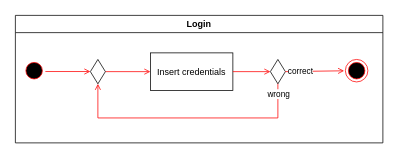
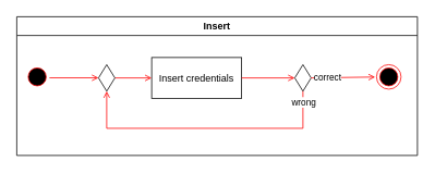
  <mxCell id="0" />
  <mxCell id="1" parent="0" />
- <mxCell id="2" value="Login" style="swimlane;whiteSpace=wrap" parent="1" vertex="1"><mxGeometry x="20" y="20" width="490" height="170" as="geometry" /></mxCell>
+ <mxCell id="2" value="Insert" style="swimlane;whiteSpace=wrap" parent="1" vertex="1"><mxGeometry x="20" y="20" width="490" height="170" as="geometry" /></mxCell>
  <mxCell id="3" value="" style="ellipse;shape=startState;fillColor=#000000;strokeColor=#ff0000;" parent="2" vertex="1"><mxGeometry x="10" y="58.75" width="30" height="30" as="geometry" /></mxCell>
- <mxCell id="4" value="Insert credentials" style="" parent="2" vertex="1"><mxGeometry x="180" y="50" width="110" height="50" as="geometry" /></mxCell>
+ <mxCell id="4" value="Insert credentials" style="" parent="2" vertex="1"><mxGeometry x="165" y="50" width="110" height="50" as="geometry" /></mxCell>
  <mxCell id="5" value="" style="endArrow=open;strokeColor=#FF0000;endFill=1;rounded=0;exitX=1;exitY=0.5;exitDx=0;exitDy=0;entryX=0;entryY=0.5;entryDx=0;entryDy=0;" parent="2" source="7" target="4" edge="1"><mxGeometry relative="1" as="geometry"><mxPoint x="115" y="106.75" as="sourcePoint" /><mxPoint x="115.5" y="128.75" as="targetPoint" /></mxGeometry></mxCell>
  <mxCell id="6" value="" style="endArrow=open;strokeColor=#FF0000;endFill=1;rounded=0;entryX=0;entryY=0.5;entryDx=0;entryDy=0;" parent="2" source="4" target="8" edge="1"><mxGeometry relative="1" as="geometry"><mxPoint x="330" y="76.75" as="targetPoint" /></mxGeometry></mxCell>
  <mxCell id="7" value="" style="rhombus;whiteSpace=wrap;html=1;" vertex="1" parent="2"><mxGeometry x="100" y="58.75" width="20" height="32.5" as="geometry" /></mxCell>
  <mxCell id="8" value="" style="rhombus;whiteSpace=wrap;html=1;" vertex="1" parent="2"><mxGeometry x="340" y="58.75" width="20" height="32.5" as="geometry" /></mxCell>
  <mxCell id="9" value="" style="ellipse;html=1;shape=endState;fillColor=#000000;strokeColor=#ff0000;" vertex="1" parent="2"><mxGeometry x="440" y="58.75" width="30" height="30" as="geometry" /></mxCell>
  <mxCell id="10" value="" style="endArrow=none;html=1;rounded=0;entryX=0.5;entryY=1;entryDx=0;entryDy=0;strokeColor=#FF0000;" edge="1" parent="2" target="8"><mxGeometry width="50" height="50" relative="1" as="geometry"><mxPoint x="350" y="136.75" as="sourcePoint" /><mxPoint x="420" y="96.75" as="targetPoint" /></mxGeometry></mxCell>
  <mxCell id="11" value="wrong" style="edgeLabel;html=1;align=center;verticalAlign=middle;resizable=0;points=[];" vertex="1" connectable="0" parent="10"><mxGeometry x="0.413" relative="1" as="geometry"><mxPoint as="offset" /></mxGeometry></mxCell>
  <mxCell id="12" value="" style="endArrow=open;strokeColor=#FF0000;endFill=1;rounded=0;exitX=1;exitY=0.5;exitDx=0;exitDy=0;entryX=-0.056;entryY=0.505;entryDx=0;entryDy=0;entryPerimeter=0;" parent="2" source="8" target="9" edge="1"><mxGeometry relative="1" as="geometry"><mxPoint x="370" y="66.75" as="sourcePoint" /><mxPoint x="390" y="103.75" as="targetPoint" /></mxGeometry></mxCell>
  <mxCell id="13" value="correct" style="edgeLabel;html=1;align=center;verticalAlign=middle;resizable=0;points=[];" vertex="1" connectable="0" parent="12"><mxGeometry x="-0.491" y="1" relative="1" as="geometry"><mxPoint as="offset" /></mxGeometry></mxCell>
  <mxCell id="14" value="" style="endArrow=open;strokeColor=#FF0000;endFill=1;rounded=0;exitX=1;exitY=0.5;exitDx=0;exitDy=0;entryX=0;entryY=0.5;entryDx=0;entryDy=0;" edge="1" parent="2"><mxGeometry relative="1" as="geometry"><mxPoint x="40" y="74.86" as="sourcePoint" /><mxPoint x="100" y="74.86" as="targetPoint" /></mxGeometry></mxCell>
  <mxCell id="15" value="" style="endArrow=none;html=1;rounded=0;strokeColor=#FF0000;" edge="1" parent="1"><mxGeometry width="50" height="50" relative="1" as="geometry"><mxPoint x="130" y="156.75" as="sourcePoint" /><mxPoint x="370" y="156.75" as="targetPoint" /></mxGeometry></mxCell>
  <mxCell id="16" value="" style="endArrow=open;strokeColor=#FF0000;endFill=1;rounded=0;entryX=0.5;entryY=1;entryDx=0;entryDy=0;" edge="1" parent="1" target="7"><mxGeometry relative="1" as="geometry"><mxPoint x="130" y="156.75" as="sourcePoint" /><mxPoint x="210" y="105" as="targetPoint" /></mxGeometry></mxCell>
